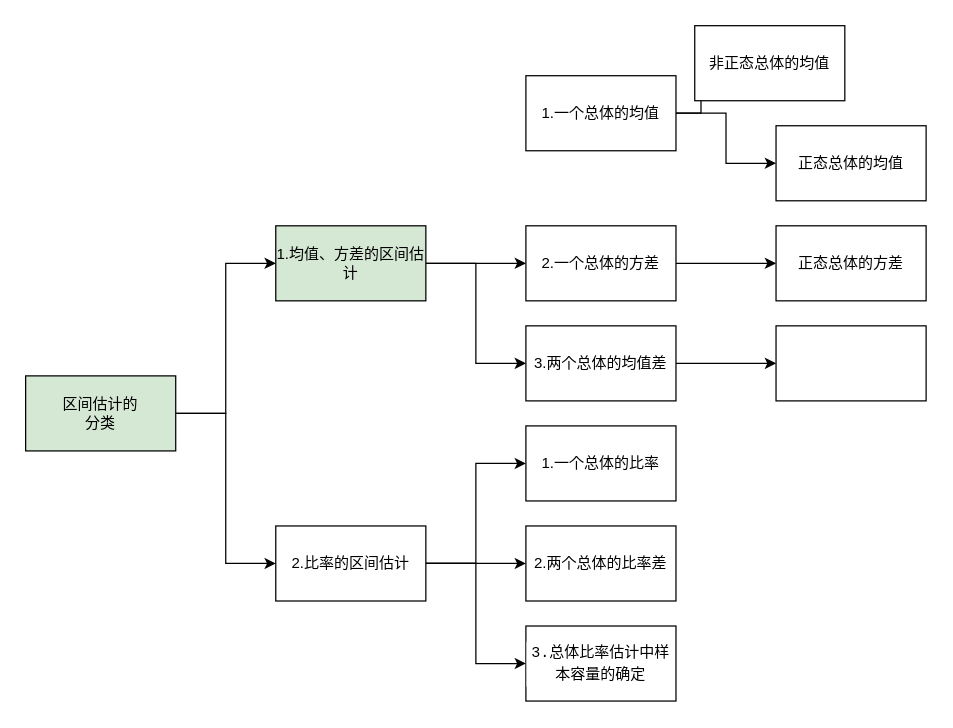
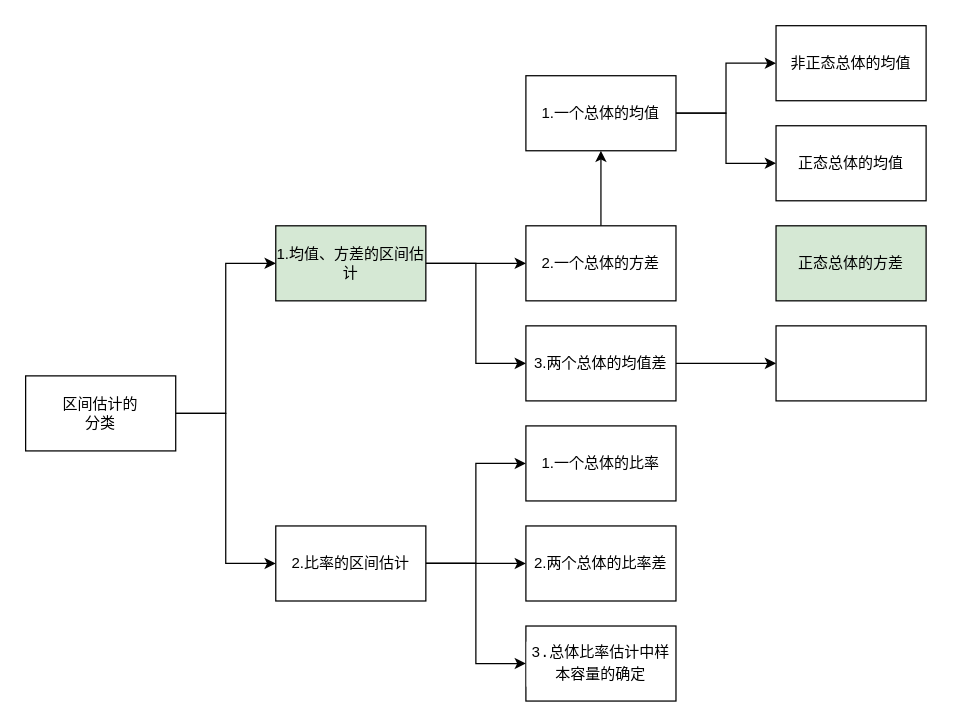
  <mxCell id="0" />
  <mxCell id="1" parent="0" />
  <mxCell id="2" style="edgeStyle=orthogonalEdgeStyle;rounded=0;orthogonalLoop=1;jettySize=auto;html=1;entryX=0;entryY=0.5;entryDx=0;entryDy=0;" parent="1" source="4" target="18" edge="1"><mxGeometry relative="1" as="geometry" /></mxCell>
  <mxCell id="3" style="edgeStyle=orthogonalEdgeStyle;rounded=0;orthogonalLoop=1;jettySize=auto;html=1;entryX=0;entryY=0.5;entryDx=0;entryDy=0;" parent="1" source="4" target="22" edge="1"><mxGeometry relative="1" as="geometry" /></mxCell>
- <mxCell id="4" value="区间估计的&lt;br&gt;分类" style="rounded=0;whiteSpace=wrap;html=1;fillColor=#d5e8d4;" parent="1" vertex="1"><mxGeometry x="20" y="300" width="120" height="60" as="geometry" /></mxCell>
+ <mxCell id="4" value="区间估计的&lt;br&gt;分类" style="rounded=0;whiteSpace=wrap;html=1;" parent="1" vertex="1"><mxGeometry x="20" y="300" width="120" height="60" as="geometry" /></mxCell>
  <mxCell id="5" value="" style="edgeStyle=orthogonalEdgeStyle;rounded=0;orthogonalLoop=1;jettySize=auto;html=1;entryX=0;entryY=0.5;entryDx=0;entryDy=0;" parent="1" source="7" target="10" edge="1"><mxGeometry relative="1" as="geometry" /></mxCell>
  <mxCell id="6" style="edgeStyle=orthogonalEdgeStyle;rounded=0;orthogonalLoop=1;jettySize=auto;html=1;entryX=0;entryY=0.5;entryDx=0;entryDy=0;" parent="1" source="7" target="11" edge="1"><mxGeometry relative="1" as="geometry" /></mxCell>
  <mxCell id="7" value="1.一个总体的均值" style="rounded=0;whiteSpace=wrap;html=1;" parent="1" vertex="1"><mxGeometry x="420" y="60" width="120" height="60" as="geometry" /></mxCell>
- <mxCell id="8" value="" style="edgeStyle=orthogonalEdgeStyle;rounded=0;orthogonalLoop=1;jettySize=auto;html=1;" parent="1" source="9" target="12" edge="1"><mxGeometry relative="1" as="geometry" /></mxCell>
+ <mxCell id="8" value="" style="edgeStyle=orthogonalEdgeStyle;rounded=0;orthogonalLoop=1;jettySize=auto;html=1;" parent="1" source="9" target="7" edge="1"><mxGeometry relative="1" as="geometry" /></mxCell>
  <mxCell id="9" value="2.一个总体的方差" style="rounded=0;whiteSpace=wrap;html=1;" parent="1" vertex="1"><mxGeometry x="420" y="180" width="120" height="60" as="geometry" /></mxCell>
- <mxCell id="10" value="非正态总体的均值" style="rounded=0;whiteSpace=wrap;html=1;" parent="1" vertex="1"><mxGeometry x="555" y="20" width="120" height="60" as="geometry" /></mxCell>
+ <mxCell id="10" value="非正态总体的均值" style="rounded=0;whiteSpace=wrap;html=1;" parent="1" vertex="1"><mxGeometry x="620" y="20" width="120" height="60" as="geometry" /></mxCell>
  <mxCell id="11" value="正态总体的均值" style="rounded=0;whiteSpace=wrap;html=1;" parent="1" vertex="1"><mxGeometry x="620" y="100" width="120" height="60" as="geometry" /></mxCell>
- <mxCell id="12" value="正态总体的方差" style="rounded=0;whiteSpace=wrap;html=1;" parent="1" vertex="1"><mxGeometry x="620" y="180" width="120" height="60" as="geometry" /></mxCell>
+ <mxCell id="12" value="正态总体的方差" style="rounded=0;whiteSpace=wrap;html=1;fillColor=#d5e8d4;" parent="1" vertex="1"><mxGeometry x="620" y="180" width="120" height="60" as="geometry" /></mxCell>
  <mxCell id="13" value="" style="edgeStyle=orthogonalEdgeStyle;rounded=0;orthogonalLoop=1;jettySize=auto;html=1;" parent="1" source="14" target="15" edge="1"><mxGeometry relative="1" as="geometry" /></mxCell>
  <mxCell id="14" value="3.两个总体的均值差" style="rounded=0;whiteSpace=wrap;html=1;" parent="1" vertex="1"><mxGeometry x="420" y="260" width="120" height="60" as="geometry" /></mxCell>
  <mxCell id="15" value="" style="rounded=0;whiteSpace=wrap;html=1;" parent="1" vertex="1"><mxGeometry x="620" y="260" width="120" height="60" as="geometry" /></mxCell>
  <mxCell id="16" style="edgeStyle=orthogonalEdgeStyle;rounded=0;orthogonalLoop=1;jettySize=auto;html=1;" parent="1" source="18" target="9" edge="1"><mxGeometry relative="1" as="geometry" /></mxCell>
  <mxCell id="17" style="edgeStyle=orthogonalEdgeStyle;rounded=0;orthogonalLoop=1;jettySize=auto;html=1;entryX=0;entryY=0.5;entryDx=0;entryDy=0;" parent="1" source="18" target="14" edge="1"><mxGeometry relative="1" as="geometry" /></mxCell>
  <mxCell id="18" value="1.均值、方差的区间估计" style="rounded=0;whiteSpace=wrap;html=1;fillColor=#d5e8d4;" parent="1" vertex="1"><mxGeometry x="220" y="180" width="120" height="60" as="geometry" /></mxCell>
  <mxCell id="19" value="" style="edgeStyle=orthogonalEdgeStyle;rounded=0;orthogonalLoop=1;jettySize=auto;html=1;entryX=0;entryY=0.5;entryDx=0;entryDy=0;" parent="1" source="22" target="23" edge="1"><mxGeometry relative="1" as="geometry" /></mxCell>
  <mxCell id="20" style="edgeStyle=orthogonalEdgeStyle;rounded=0;orthogonalLoop=1;jettySize=auto;html=1;entryX=0;entryY=0.5;entryDx=0;entryDy=0;" parent="1" source="22" target="24" edge="1"><mxGeometry relative="1" as="geometry" /></mxCell>
  <mxCell id="21" style="edgeStyle=orthogonalEdgeStyle;rounded=0;orthogonalLoop=1;jettySize=auto;html=1;entryX=0;entryY=0.5;entryDx=0;entryDy=0;" parent="1" source="22" target="25" edge="1"><mxGeometry relative="1" as="geometry" /></mxCell>
  <mxCell id="22" value="2.比率的区间估计" style="rounded=0;whiteSpace=wrap;html=1;" parent="1" vertex="1"><mxGeometry x="220" y="420" width="120" height="60" as="geometry" /></mxCell>
  <mxCell id="23" value="1.一个总体的比率" style="rounded=0;whiteSpace=wrap;html=1;" parent="1" vertex="1"><mxGeometry x="420" y="340" width="120" height="60" as="geometry" /></mxCell>
  <mxCell id="24" value="2.两个总体的比率差" style="rounded=0;whiteSpace=wrap;html=1;" parent="1" vertex="1"><mxGeometry x="420" y="420" width="120" height="60" as="geometry" /></mxCell>
  <mxCell id="25" value="&lt;div style=&quot;background-color: rgb(255, 255, 255); font-family: Menlo, Monaco, &amp;quot;Courier New&amp;quot;, monospace; line-height: 18px;&quot;&gt;3.总体比率估计中样本容量的确定&lt;/div&gt;" style="rounded=0;whiteSpace=wrap;html=1;" parent="1" vertex="1"><mxGeometry x="420" y="500" width="120" height="60" as="geometry" /></mxCell>
